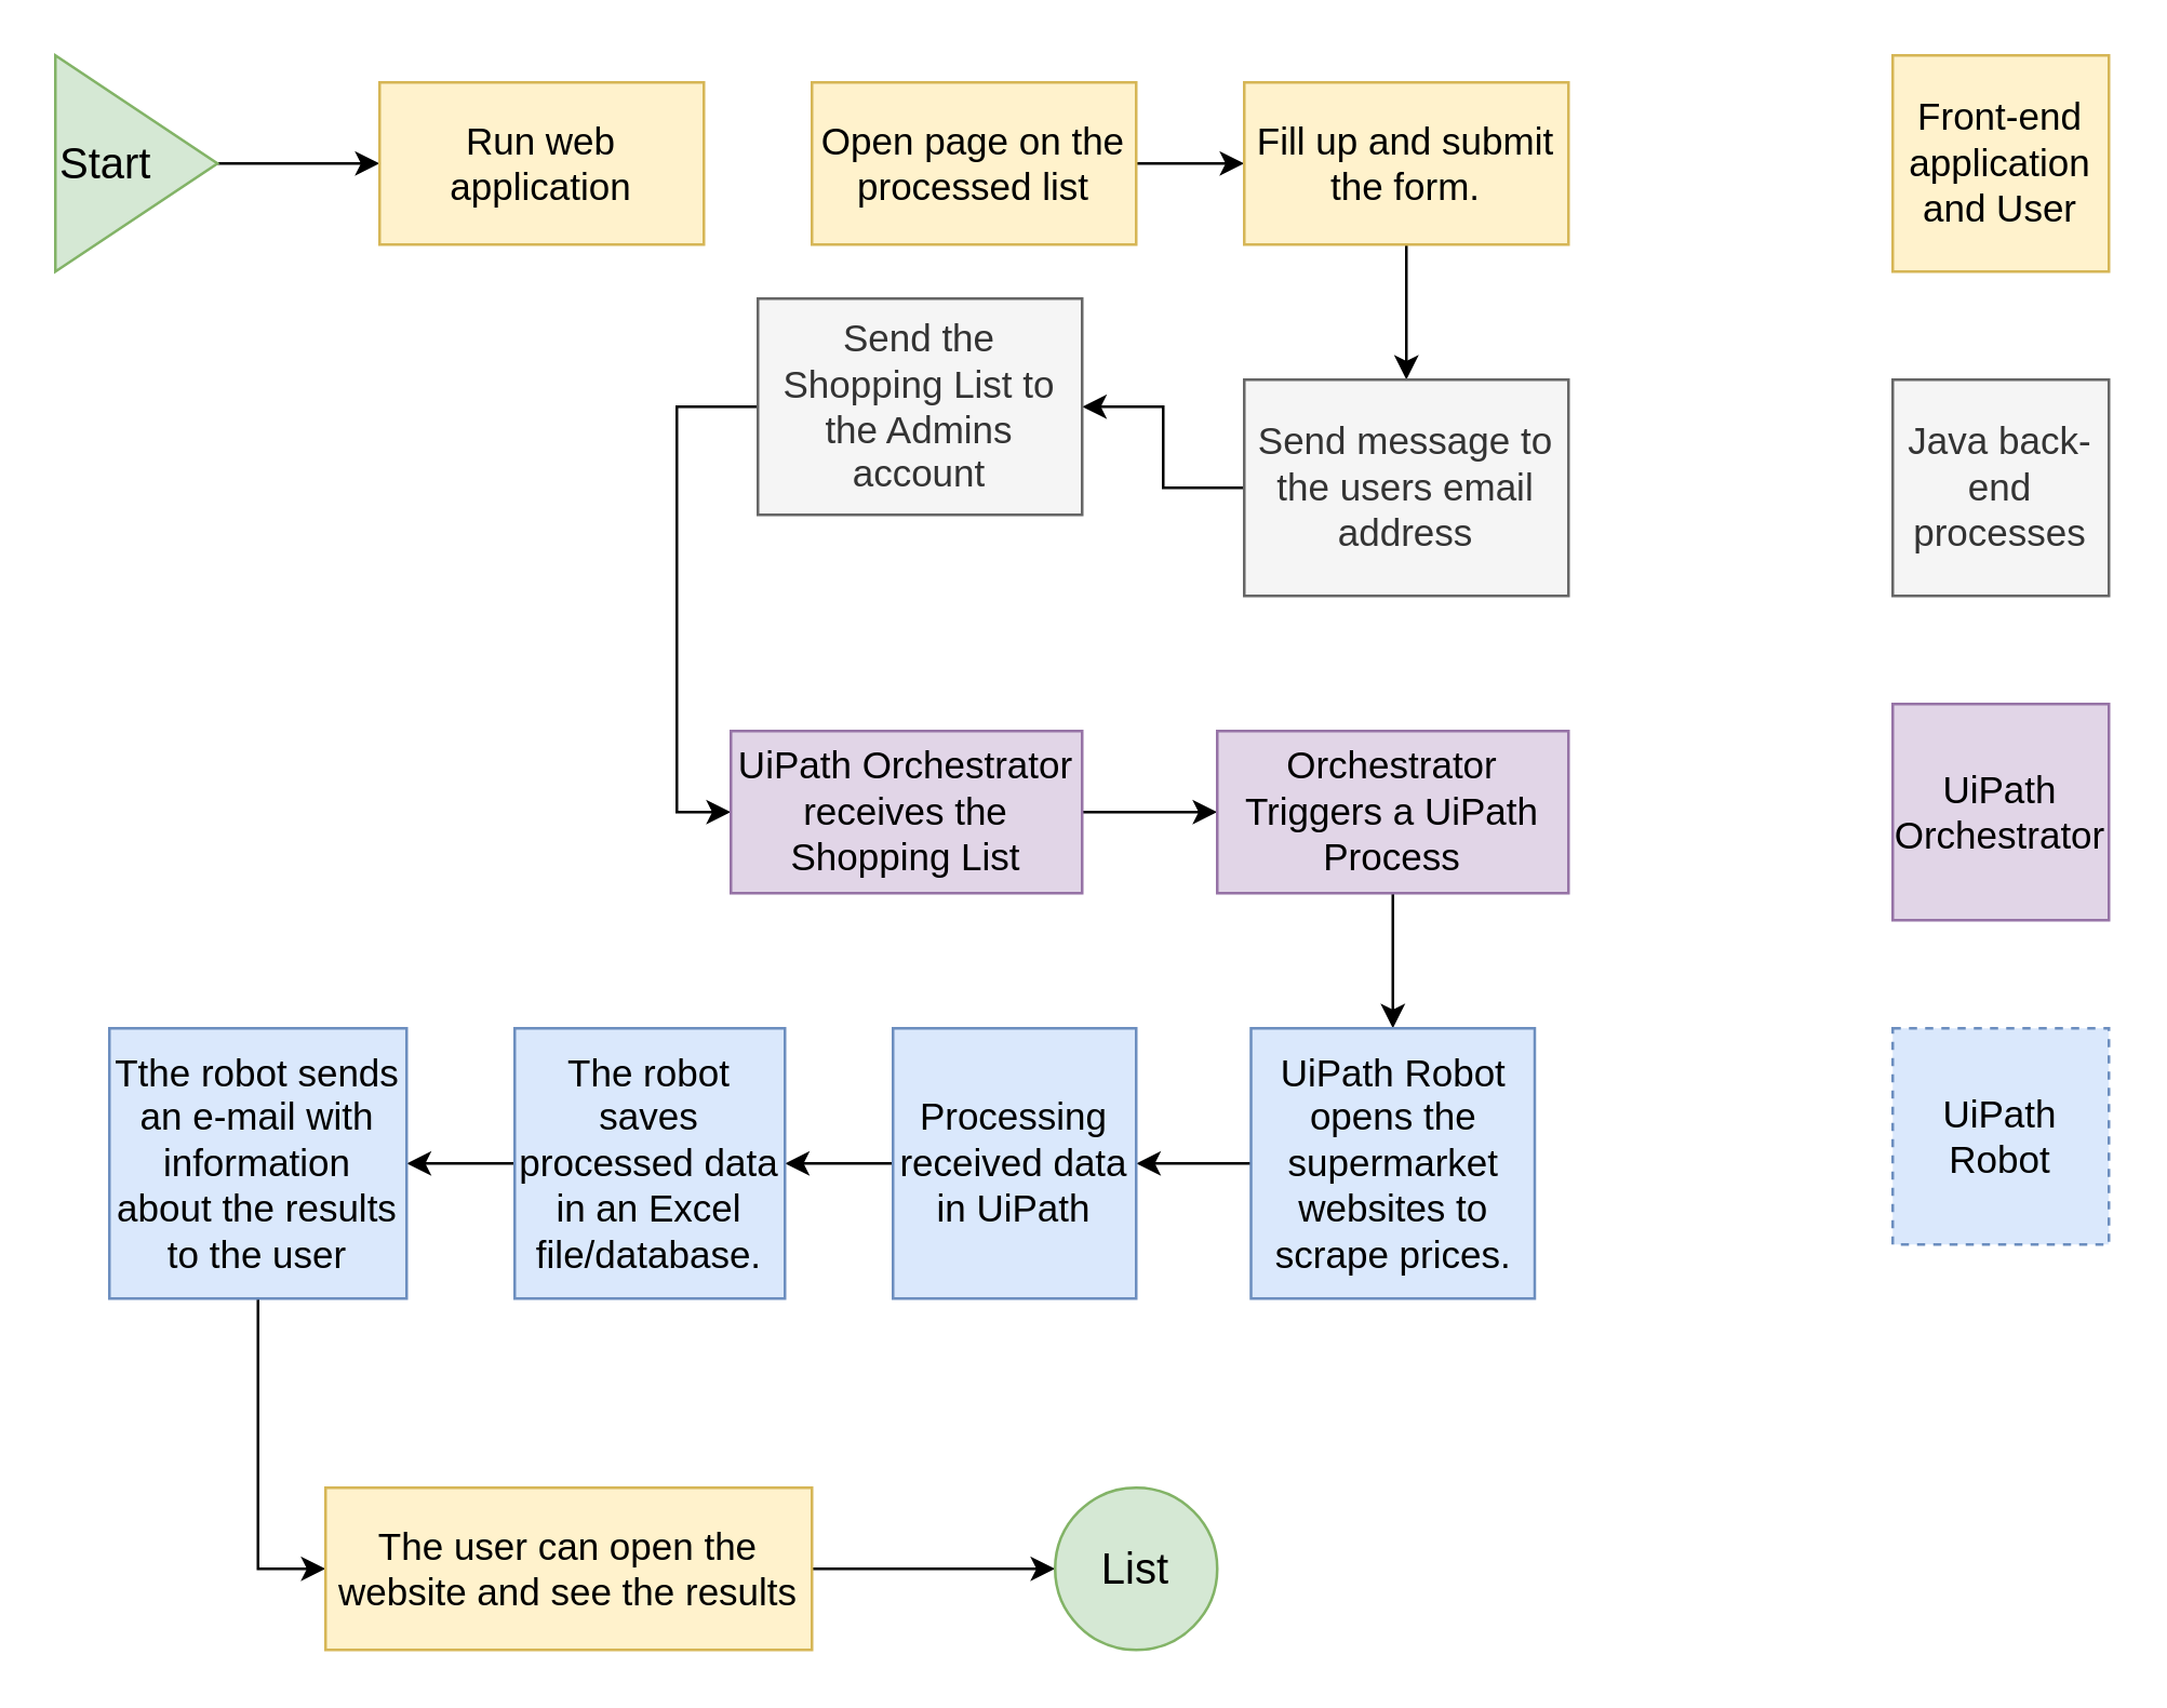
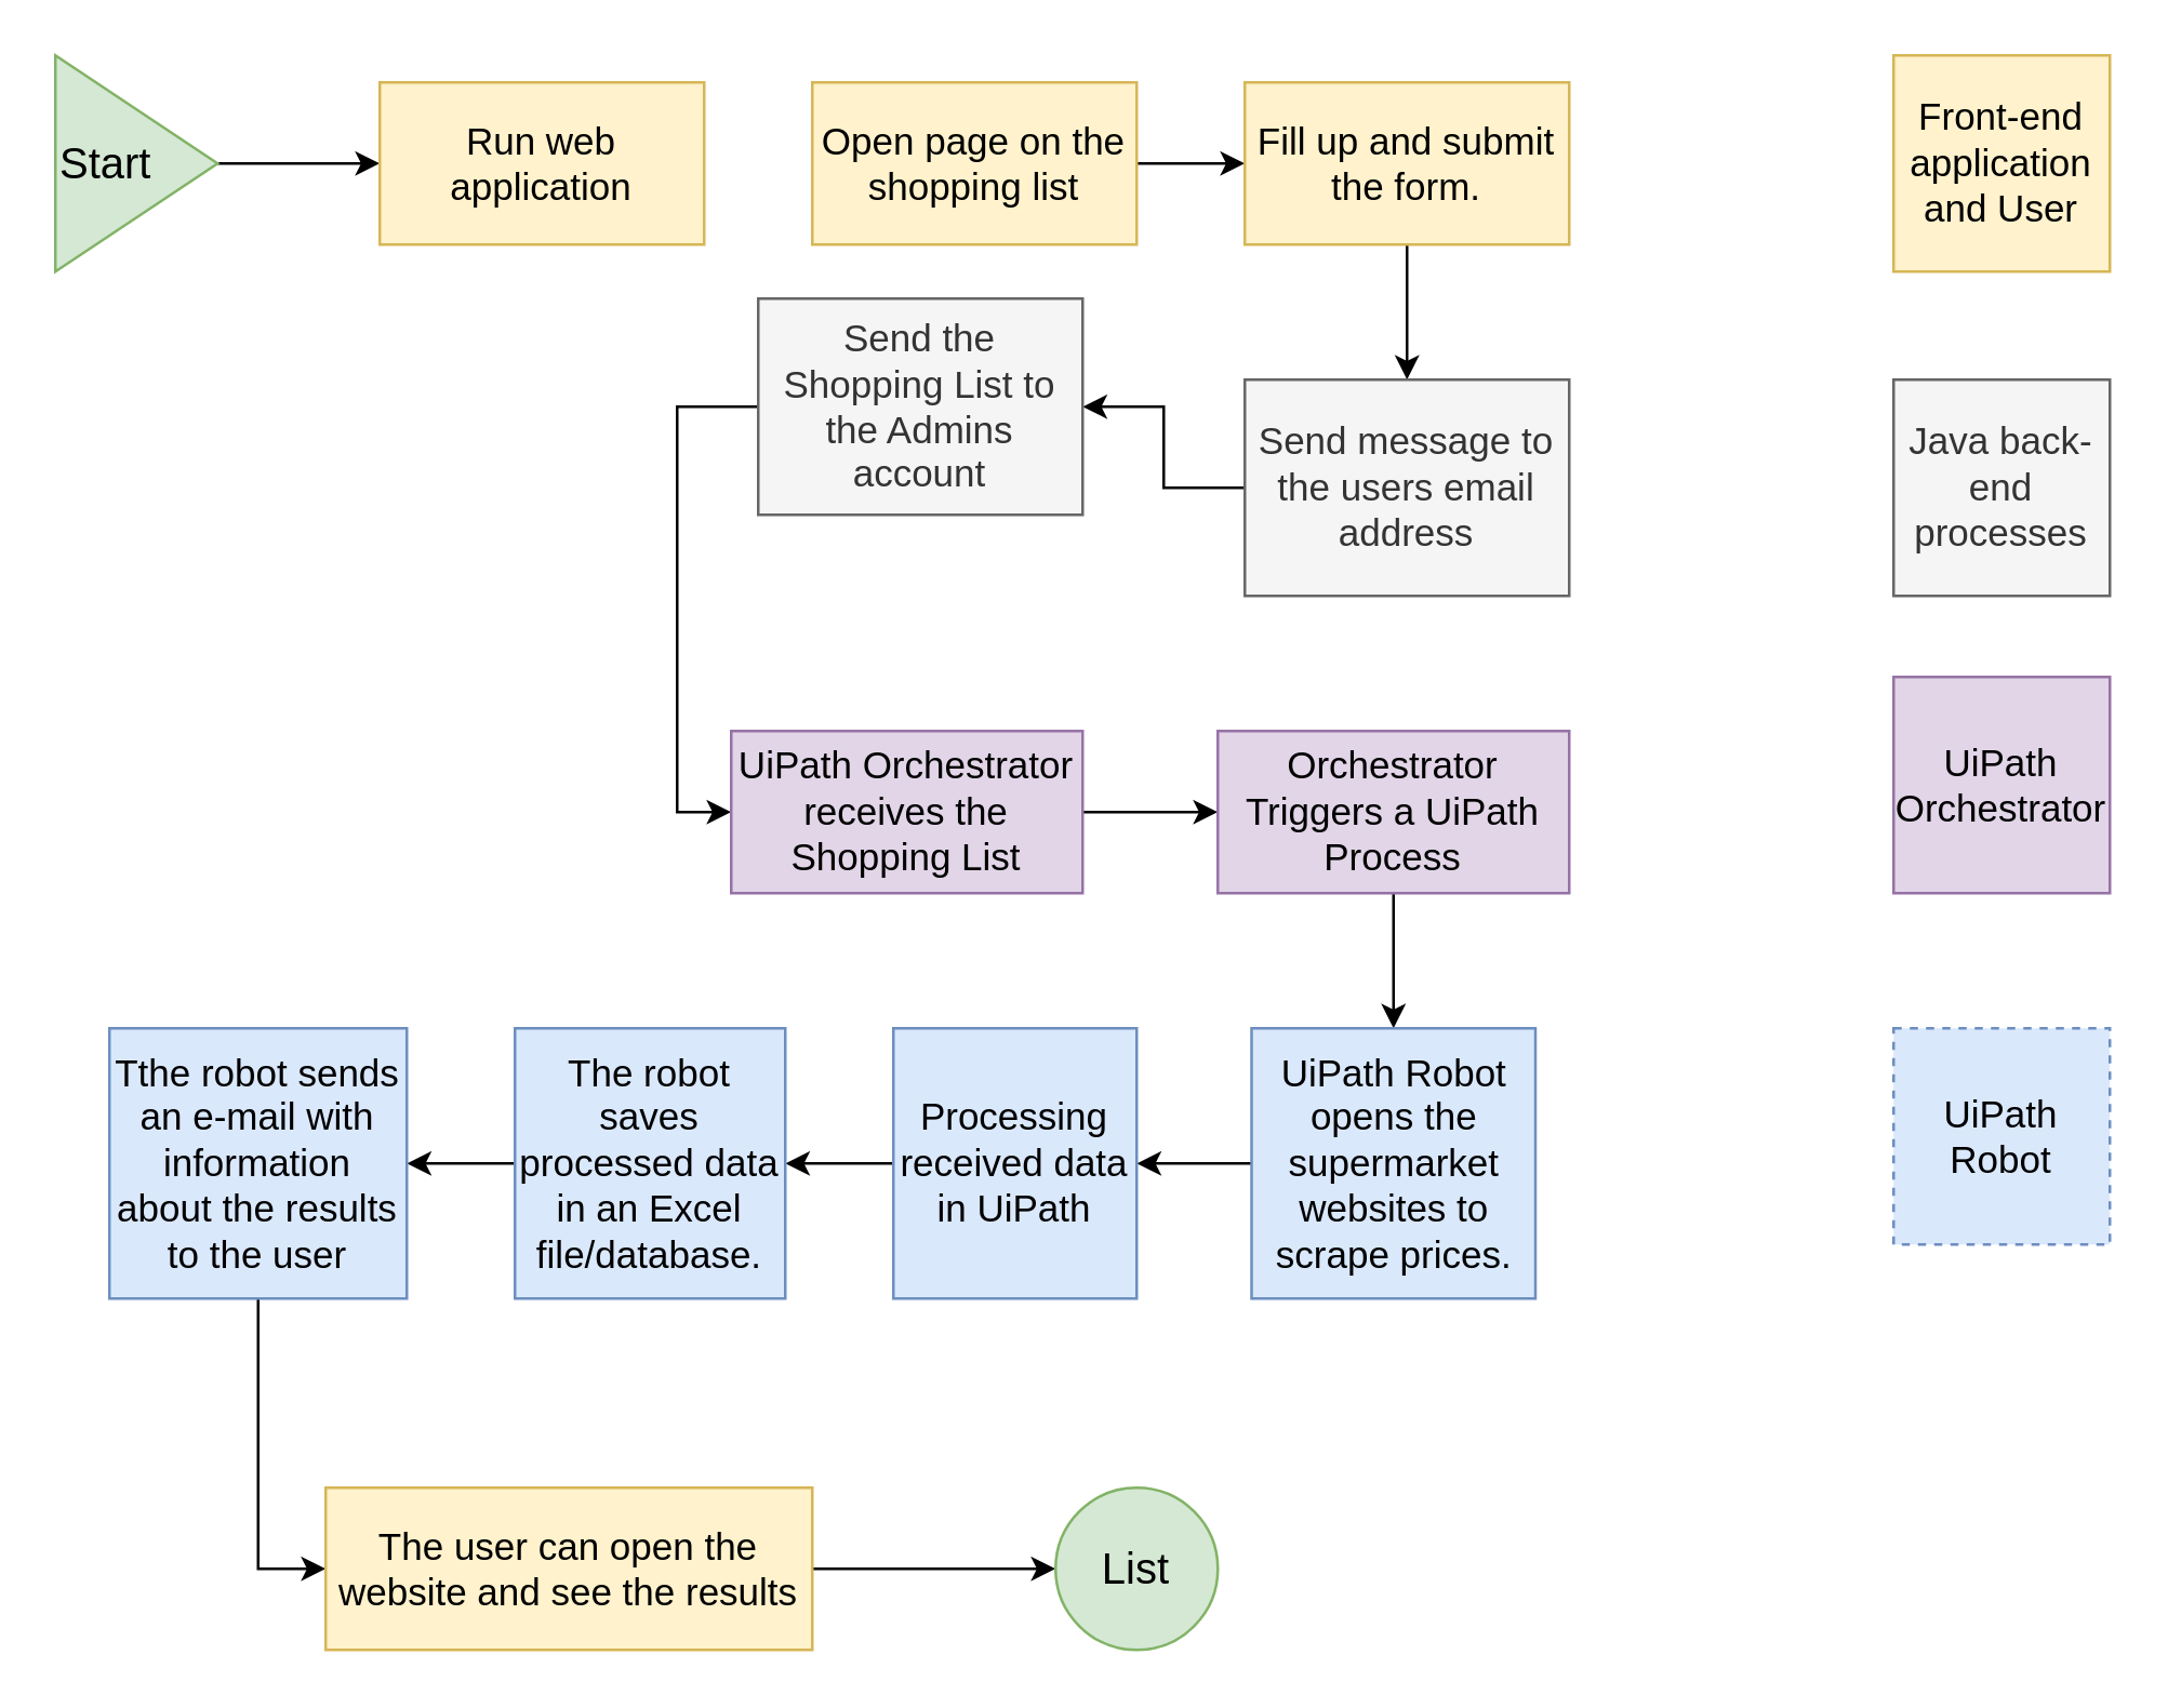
  <mxCell id="0" />
  <mxCell id="1" parent="0" />
  <mxCell id="2" style="edgeStyle=orthogonalEdgeStyle;rounded=0;orthogonalLoop=1;jettySize=auto;html=1;entryX=0;entryY=0.5;entryDx=0;entryDy=0;" edge="1" parent="1" source="3" target="4"><mxGeometry relative="1" as="geometry" /></mxCell>
  <mxCell id="3" value="&lt;font style=&quot;font-size: 16px;&quot;&gt;Start&lt;/font&gt;" style="triangle;whiteSpace=wrap;html=1;fillColor=#d5e8d4;strokeColor=#82b366;align=left;" vertex="1" parent="1"><mxGeometry x="20" y="20" width="60" height="80" as="geometry" /></mxCell>
  <mxCell id="4" value="&lt;font style=&quot;font-size: 14px;&quot;&gt;Run web application&lt;/font&gt;" style="rounded=0;whiteSpace=wrap;html=1;fillColor=#fff2cc;strokeColor=#d6b656;" vertex="1" parent="1"><mxGeometry x="140" y="30" width="120" height="60" as="geometry" /></mxCell>
  <mxCell id="5" value="" style="edgeStyle=orthogonalEdgeStyle;rounded=0;orthogonalLoop=1;jettySize=auto;html=1;" edge="1" parent="1" source="6" target="8"><mxGeometry relative="1" as="geometry" /></mxCell>
- <mxCell id="6" value="&lt;font style=&quot;font-size: 14px;&quot;&gt;Open page on the processed list&lt;/font&gt;" style="rounded=0;whiteSpace=wrap;html=1;fillColor=#fff2cc;strokeColor=#d6b656;" vertex="1" parent="1"><mxGeometry x="300" y="30" width="120" height="60" as="geometry" /></mxCell>
+ <mxCell id="6" value="&lt;font style=&quot;font-size: 14px;&quot;&gt;Open page on the shopping list&lt;/font&gt;" style="rounded=0;whiteSpace=wrap;html=1;fillColor=#fff2cc;strokeColor=#d6b656;" vertex="1" parent="1"><mxGeometry x="300" y="30" width="120" height="60" as="geometry" /></mxCell>
  <mxCell id="7" value="" style="edgeStyle=orthogonalEdgeStyle;rounded=0;orthogonalLoop=1;jettySize=auto;html=1;" edge="1" parent="1" source="8" target="10"><mxGeometry relative="1" as="geometry" /></mxCell>
  <mxCell id="8" value="&lt;font style=&quot;font-size: 14px;&quot;&gt;Fill up and submit the form.&lt;/font&gt;" style="rounded=0;whiteSpace=wrap;html=1;fillColor=#fff2cc;strokeColor=#d6b656;" vertex="1" parent="1"><mxGeometry x="460" y="30" width="120" height="60" as="geometry" /></mxCell>
  <mxCell id="9" value="" style="edgeStyle=orthogonalEdgeStyle;rounded=0;orthogonalLoop=1;jettySize=auto;html=1;" edge="1" parent="1" source="10" target="12"><mxGeometry relative="1" as="geometry" /></mxCell>
  <mxCell id="10" value="&lt;font style=&quot;font-size: 14px;&quot;&gt;Send message to the users email address&lt;/font&gt;" style="rounded=0;whiteSpace=wrap;html=1;fillColor=#f5f5f5;fontColor=#333333;strokeColor=#666666;" vertex="1" parent="1"><mxGeometry x="460" y="140" width="120" height="80" as="geometry" /></mxCell>
  <mxCell id="11" value="" style="edgeStyle=orthogonalEdgeStyle;rounded=0;orthogonalLoop=1;jettySize=auto;html=1;exitX=0;exitY=0.5;exitDx=0;exitDy=0;entryX=0;entryY=0.5;entryDx=0;entryDy=0;" edge="1" parent="1" source="12" target="14"><mxGeometry relative="1" as="geometry" /></mxCell>
  <mxCell id="12" value="&lt;font style=&quot;font-size: 14px;&quot;&gt;Send the Shopping List to the Admins account&lt;/font&gt;" style="rounded=0;whiteSpace=wrap;html=1;fillColor=#f5f5f5;fontColor=#333333;strokeColor=#666666;" vertex="1" parent="1"><mxGeometry x="280" y="110" width="120" height="80" as="geometry" /></mxCell>
  <mxCell id="13" value="" style="edgeStyle=orthogonalEdgeStyle;rounded=0;orthogonalLoop=1;jettySize=auto;html=1;" edge="1" parent="1" source="14" target="16"><mxGeometry relative="1" as="geometry" /></mxCell>
  <mxCell id="14" value="&lt;span style=&quot;font-size: 14px;&quot;&gt;UiPath Orchestrator receives the Shopping List&lt;/span&gt;" style="rounded=0;whiteSpace=wrap;html=1;fillColor=#e1d5e7;strokeColor=#9673a6;" vertex="1" parent="1"><mxGeometry x="270" y="270" width="130" height="60" as="geometry" /></mxCell>
  <mxCell id="15" value="" style="edgeStyle=orthogonalEdgeStyle;rounded=0;orthogonalLoop=1;jettySize=auto;html=1;" edge="1" parent="1" source="16" target="18"><mxGeometry relative="1" as="geometry" /></mxCell>
  <mxCell id="16" value="&lt;span style=&quot;font-size: 14px;&quot;&gt;Orchestrator Triggers a UiPath Process&lt;/span&gt;" style="rounded=0;whiteSpace=wrap;html=1;fillColor=#e1d5e7;strokeColor=#9673a6;" vertex="1" parent="1"><mxGeometry x="450" y="270" width="130" height="60" as="geometry" /></mxCell>
  <mxCell id="17" value="" style="edgeStyle=orthogonalEdgeStyle;rounded=0;orthogonalLoop=1;jettySize=auto;html=1;" edge="1" parent="1" source="18" target="20"><mxGeometry relative="1" as="geometry" /></mxCell>
  <mxCell id="18" value="&lt;span style=&quot;font-size: 14px;&quot;&gt;UiPath Robot opens the supermarket websites to scrape prices.&lt;/span&gt;" style="rounded=0;whiteSpace=wrap;html=1;fillColor=#dae8fc;strokeColor=#6c8ebf;" vertex="1" parent="1"><mxGeometry x="462.5" y="380" width="105" height="100" as="geometry" /></mxCell>
  <mxCell id="19" value="" style="edgeStyle=orthogonalEdgeStyle;rounded=0;orthogonalLoop=1;jettySize=auto;html=1;" edge="1" parent="1" source="20" target="22"><mxGeometry relative="1" as="geometry" /></mxCell>
  <mxCell id="20" value="&lt;span style=&quot;font-size: 14px;&quot;&gt;Processing received data in UiPath&lt;/span&gt;" style="rounded=0;whiteSpace=wrap;html=1;fillColor=#dae8fc;strokeColor=#6c8ebf;" vertex="1" parent="1"><mxGeometry x="330" y="380" width="90" height="100" as="geometry" /></mxCell>
  <mxCell id="21" value="" style="edgeStyle=orthogonalEdgeStyle;rounded=0;orthogonalLoop=1;jettySize=auto;html=1;" edge="1" parent="1" source="22" target="24"><mxGeometry relative="1" as="geometry" /></mxCell>
  <mxCell id="22" value="&lt;span style=&quot;font-size: 14px;&quot;&gt;The robot saves processed data in an Excel file/database.&lt;/span&gt;" style="rounded=0;whiteSpace=wrap;html=1;fillColor=#dae8fc;strokeColor=#6c8ebf;" vertex="1" parent="1"><mxGeometry x="190" y="380" width="100" height="100" as="geometry" /></mxCell>
  <mxCell id="23" value="" style="edgeStyle=orthogonalEdgeStyle;rounded=0;orthogonalLoop=1;jettySize=auto;html=1;entryX=0;entryY=0.5;entryDx=0;entryDy=0;" edge="1" parent="1" source="24" target="26"><mxGeometry relative="1" as="geometry" /></mxCell>
  <mxCell id="24" value="&lt;span style=&quot;font-size: 14px;&quot;&gt;Tthe robot sends an e-mail with information about the results to the user&lt;/span&gt;" style="rounded=0;whiteSpace=wrap;html=1;fillColor=#dae8fc;strokeColor=#6c8ebf;" vertex="1" parent="1"><mxGeometry x="40" y="380" width="110" height="100" as="geometry" /></mxCell>
  <mxCell id="25" style="edgeStyle=orthogonalEdgeStyle;rounded=0;orthogonalLoop=1;jettySize=auto;html=1;entryX=0;entryY=0.5;entryDx=0;entryDy=0;" edge="1" parent="1" source="26" target="27"><mxGeometry relative="1" as="geometry" /></mxCell>
  <mxCell id="26" value="&lt;span style=&quot;font-size: 14px;&quot;&gt;The user can open the website and see the results&lt;/span&gt;" style="rounded=0;whiteSpace=wrap;html=1;fillColor=#fff2cc;strokeColor=#d6b656;" vertex="1" parent="1"><mxGeometry x="120" y="550" width="180" height="60" as="geometry" /></mxCell>
  <mxCell id="27" value="&lt;font style=&quot;font-size: 16px;&quot;&gt;List&lt;/font&gt;" style="ellipse;whiteSpace=wrap;html=1;aspect=fixed;fillColor=#d5e8d4;strokeColor=#82b366;" vertex="1" parent="1"><mxGeometry x="390" y="550" width="60" height="60" as="geometry" /></mxCell>
  <mxCell id="28" value="&lt;font style=&quot;font-size: 14px;&quot;&gt;Front-end application and User&lt;/font&gt;" style="whiteSpace=wrap;html=1;aspect=fixed;fillColor=#fff2cc;strokeColor=#d6b656;" vertex="1" parent="1"><mxGeometry x="700" y="20" width="80" height="80" as="geometry" /></mxCell>
  <mxCell id="29" value="&lt;font style=&quot;font-size: 14px;&quot;&gt;Java back-end processes&lt;/font&gt;" style="whiteSpace=wrap;html=1;aspect=fixed;fillColor=#f5f5f5;strokeColor=#666666;fontColor=#333333;" vertex="1" parent="1"><mxGeometry x="700" y="140" width="80" height="80" as="geometry" /></mxCell>
- <mxCell id="30" value="&lt;font style=&quot;font-size: 14px;&quot;&gt;UiPath Orchestrator&lt;/font&gt;" style="whiteSpace=wrap;html=1;aspect=fixed;fillColor=#e1d5e7;strokeColor=#9673a6;" vertex="1" parent="1"><mxGeometry x="700" y="260" width="80" height="80" as="geometry" /></mxCell>
+ <mxCell id="30" value="&lt;font style=&quot;font-size: 14px;&quot;&gt;UiPath Orchestrator&lt;/font&gt;" style="whiteSpace=wrap;html=1;aspect=fixed;fillColor=#e1d5e7;strokeColor=#9673a6;" vertex="1" parent="1"><mxGeometry x="700" y="250" width="80" height="80" as="geometry" /></mxCell>
  <mxCell id="31" value="&lt;font style=&quot;font-size: 14px;&quot;&gt;UiPath Robot&lt;/font&gt;" style="whiteSpace=wrap;html=1;aspect=fixed;fillColor=#dae8fc;strokeColor=#6c8ebf;dashed=1;" vertex="1" parent="1"><mxGeometry x="700" y="380" width="80" height="80" as="geometry" /></mxCell>
